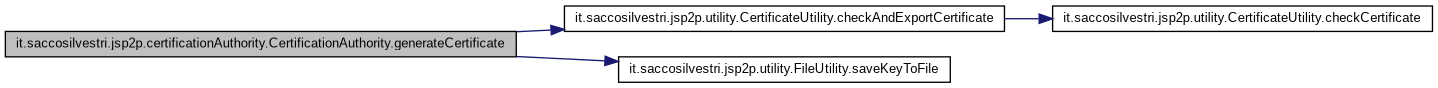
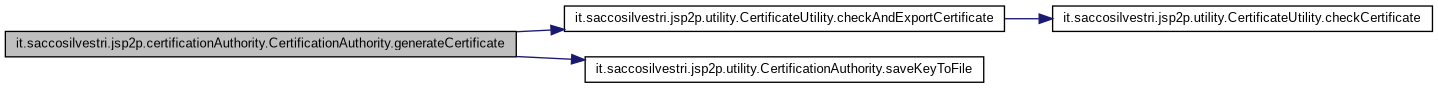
  digraph {
    rankdir=LR
    fontname="Liberation Sans"
    node [color=black fillcolor=white fontname="Liberation Sans" fontsize=10 shape=record style=filled]
    edge [color=midnightblue fontname="Liberation Sans" fontsize=10 labelfontname=Helvetica labelfontsize=10 style=solid]
    n1 [fillcolor=grey75 fontcolor=black height=0.2 label="it.saccosilvestri.jsp2p.certificationAuthority.CertificationAuthority.generateCertificate" width=0.4]
    n2 [height=0.2 label="it.saccosilvestri.jsp2p.utility.CertificateUtility.checkAndExportCertificate" width=0.4]
-   n3 [height=0.2 label="it.saccosilvestri.jsp2p.utility.FileUtility.saveKeyToFile" width=0.4]
+   n3 [height=0.2 label="it.saccosilvestri.jsp2p.utility.CertificationAuthority.saveKeyToFile" width=0.4]
    n4 [height=0.2 label="it.saccosilvestri.jsp2p.utility.CertificateUtility.checkCertificate" width=0.4]
    n1 -> n2
    n1 -> n3
    n2 -> n4
  }
